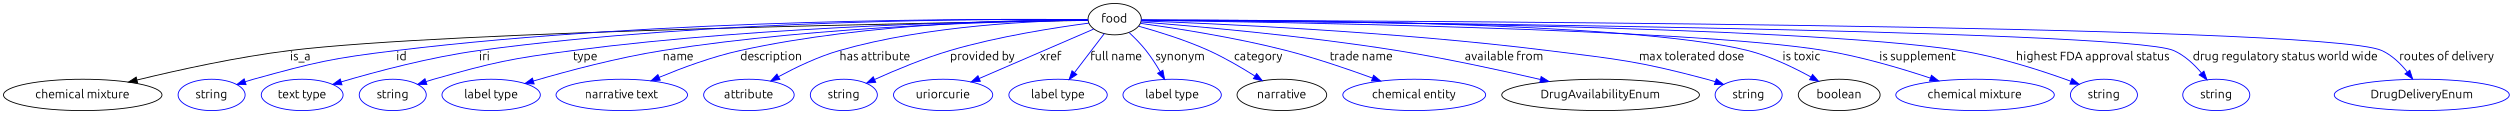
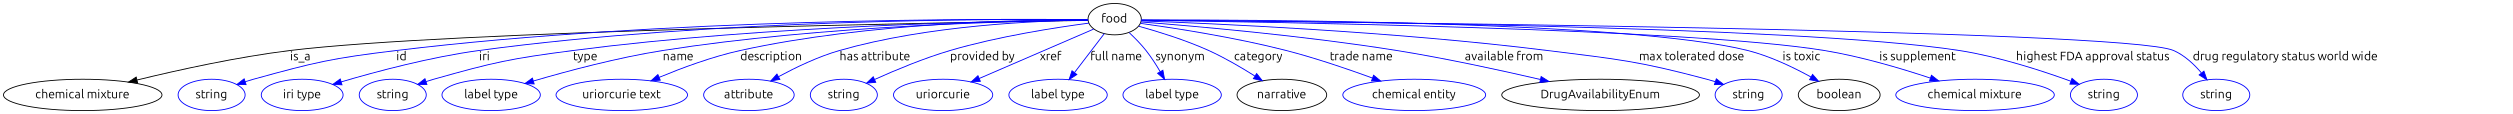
  digraph {
    fontname=Ubuntu
    node [fontname=Ubuntu color=blue]
    edge [fontname=Ubuntu color=blue style=solid]
    n1 [height=0.5 label=food width=0.84854 color=""]
    "chemical mixture" [height=0.5 width=2.5276 color=""]
    n3 [height=0.5 label=string width=1.0652]
-   n4 [height=0.5 label="text type" width=1.2277]
+   n4 [height=0.5 label="iri type" width=1.2277]
    n5 [height=0.5 label=string width=1.0652]
    n6 [height=0.5 label="label type" width=1.5707]
-   n7 [height=0.5 label="narrative text" width=2.0943]
+   n7 [height=0.5 label="uriorcurie text" width=2.0943]
    n8 [height=0.5 label=attribute width=1.4443]
    n9 [height=0.5 label=string width=1.0652]
    n10 [height=0.5 label=uriorcurie width=1.5887]
    n11 [height=0.5 label="label type" width=1.5707]
    n12 [height=0.5 label="label type" width=1.5707]
    n13 [height=0.5 label=narrative width=1.4263 color=""]
    n14 [height=0.5 label="chemical entity" width=2.2748]
    n15 [color=black height=0.5 label=DrugAvailabilityEnum width=3.1594]
    n16 [height=0.5 label=string width=1.0652]
    n17 [color=black height=0.5 label=boolean width=1.2999]
    n18 [height=0.5 label="chemical mixture" width=2.5276]
    n19 [height=0.5 label=string width=1.0652]
    n20 [height=0.5 label=string width=1.0652]
-   n21 [height=0.5 label=DrugDeliveryEnum width=2.7984]
    n1 -> "chemical mixture" [label=is_a color="" style=""]
    n1 -> n3 [label=id]
    n1 -> n4 [label=iri]
    n1 -> n5 [label=type]
    n1 -> n6 [label=name]
    n1 -> n7 [label=description]
    n1 -> n8 [label="has attribute"]
    n1 -> n9 [label="provided by"]
    n1 -> n10 [label=xref]
    n1 -> n11 [label="full name"]
    n1 -> n12 [label=synonym]
    n1 -> n13 [label=category]
    n1 -> n14 [label="trade name"]
    n1 -> n15 [label="available from"]
    n1 -> n16 [label="max tolerated dose"]
    n1 -> n17 [label="is toxic"]
    n1 -> n18 [label="is supplement"]
    n1 -> n19 [label="highest FDA approval status"]
    n1 -> n20 [label="drug regulatory status world wide"]
-   n1 -> n21 [label="routes of delivery"]
  }
